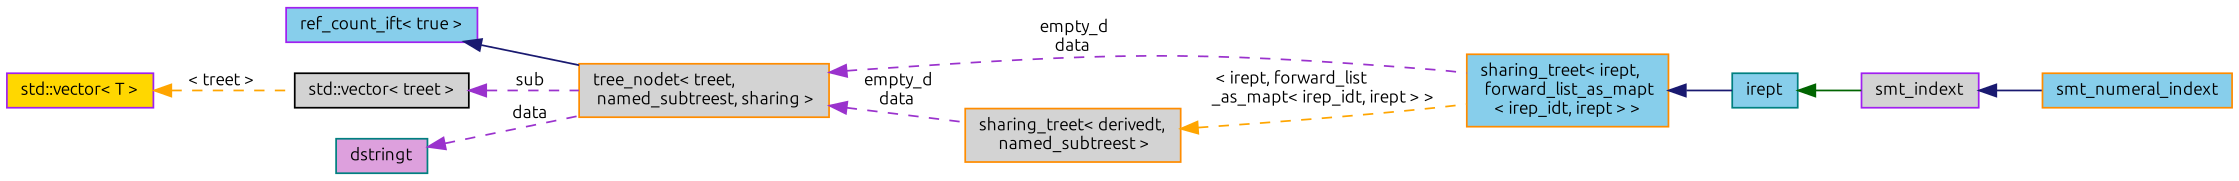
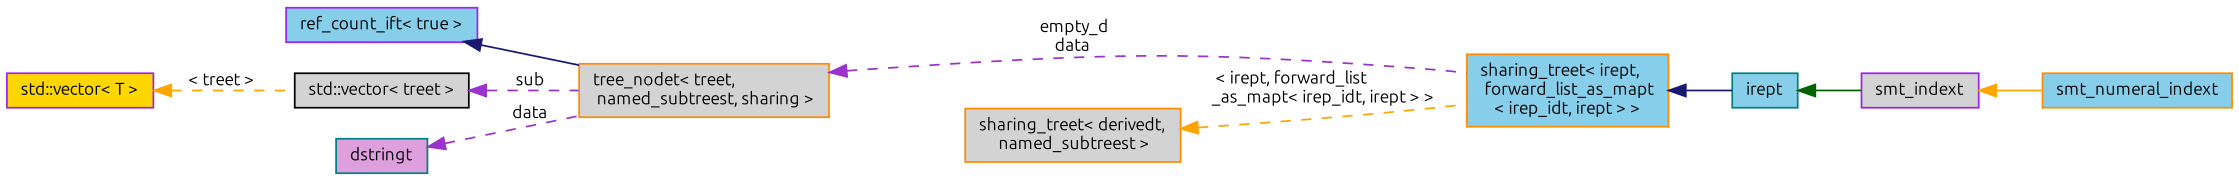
  digraph {
    fontname=Ubuntu
    rankdir=LR
    node [color=darkorange fillcolor=skyblue fontname=Ubuntu fontsize=10 shape=record style=filled]
    edge [color=darkorchid3 dir=back fontname=Ubuntu fontsize=10 labelfontname=Helvetica labelfontsize=10 style=dashed]
    n1 [fontcolor=black height=0.2 label=smt_numeral_indext width=0.4]
    n2 [color=purple fillcolor=lightgrey height=0.2 label=smt_indext width=0.4]
    n3 [color=teal height=0.2 label=irept width=0.4]
    n4 [height=0.2 label="sharing_treet\< irept,\l forward_list_as_mapt\l\< irep_idt, irept \> \>" width=0.4]
    n5 [fillcolor=lightgrey height=0.2 label="tree_nodet\< treet,\l named_subtreest, sharing \>" width=0.4]
    n6 [fillcolor=lightgrey height=0.2 label="sharing_treet\< derivedt,\l named_subtreest \>" width=0.4]
    n7 [color=purple height=0.2 label="ref_count_ift\< true \>" width=0.4]
    n8 [color=black fillcolor=lightgrey height=0.2 label="std::vector\< treet \>" width=0.4]
    n9 [color=purple fillcolor=gold height=0.2 label="std::vector\< T \>" width=0.4]
    n10 [color=teal fillcolor=plum height=0.2 label=dstringt width=0.4]
-   n2 -> n1 [color=midnightblue style=solid]
+   n2 -> n1 [color=orange style=solid]
    n3 -> n2 [color=darkgreen style=solid]
    n4 -> n3 [color=midnightblue style=solid]
    n5 -> n4 [label=" empty_d\ndata"]
-   n5 -> n6 [label=" empty_d\ndata"]
    n6 -> n4 [color=orange label=" \< irept, forward_list\l_as_mapt\< irep_idt, irept \> \>"]
    n7 -> n5 [color=midnightblue style=solid]
    n8 -> n5 [label=" sub"]
    n9 -> n8 [color=orange label=" \< treet \>"]
    n10 -> n5 [label=" data"]
  }
